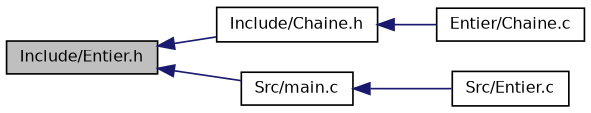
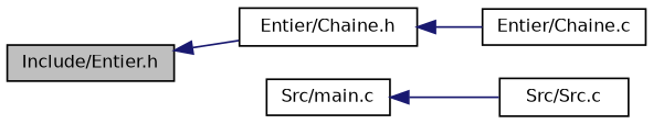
  digraph {
    rankdir=LR
    node [color=black fillcolor=white fontname=Helvetica fontsize=10 shape=record style=filled]
    edge [color=midnightblue dir=back fontname=Helvetica fontsize=10 labelfontname=Helvetica labelfontsize=10 style=solid]
    n1 [fillcolor=grey75 fontcolor=black height=0.2 label="Include/Entier.h" width=0.4]
-   n2 [height=0.2 label="Include/Chaine.h" width=0.4]
+   n2 [height=0.2 label="Entier/Chaine.h" width=0.4]
    n3 [height=0.2 label="Src/main.c" width=0.4]
    n4 [height=0.2 label="Entier/Chaine.c" width=0.4]
-   n5 [height=0.2 label="Src/Entier.c" width=0.4]
+   n5 [height=0.2 label="Src/Src.c" width=0.4]
    n1 -> n2
-   n1 -> n3
    n2 -> n4
    n3 -> n5
  }
